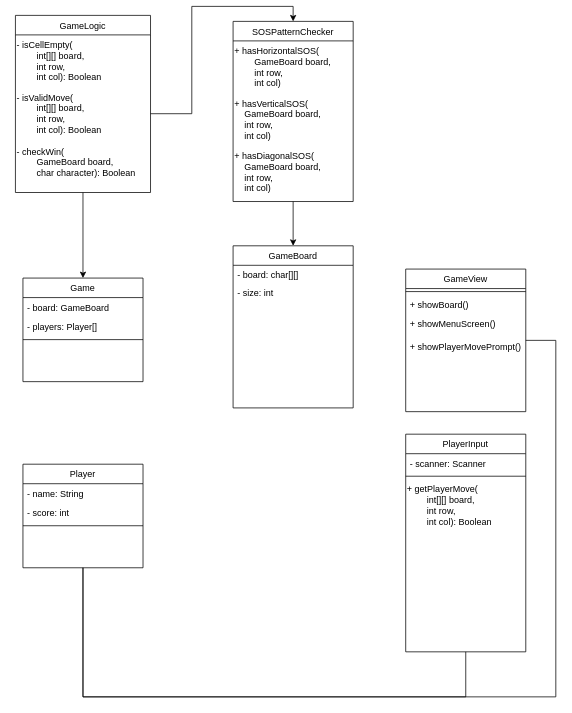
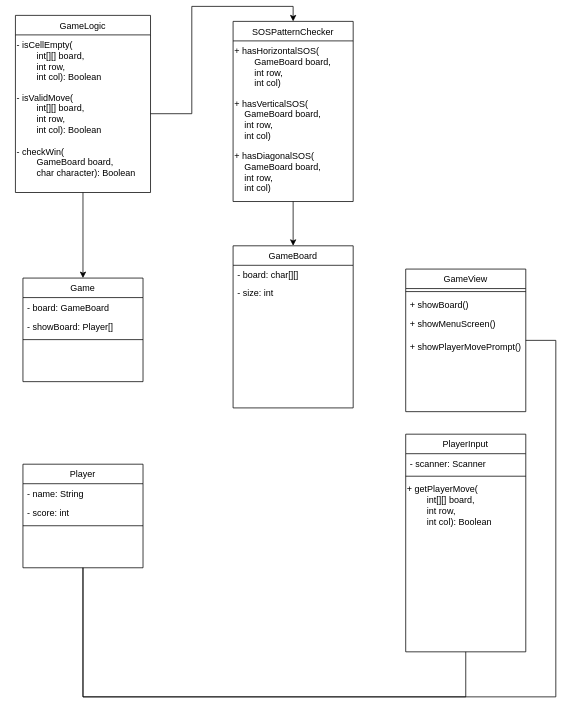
  <mxCell id="0" />
  <mxCell id="1" parent="0" />
  <mxCell id="2" value="GameBoard" style="swimlane;fontStyle=0;align=center;verticalAlign=top;childLayout=stackLayout;horizontal=1;startSize=26;horizontalStack=0;resizeParent=1;resizeLast=0;collapsible=1;marginBottom=0;rounded=0;shadow=0;strokeWidth=1;" parent="1" vertex="1"><mxGeometry x="310" y="327" width="160" height="216" as="geometry"><mxRectangle x="550" y="140" width="160" height="26" as="alternateBounds" /></mxGeometry></mxCell>
  <mxCell id="3" value="- board: char[][]" style="text;align=left;verticalAlign=top;spacingLeft=4;spacingRight=4;overflow=hidden;rotatable=0;points=[[0,0.5],[1,0.5]];portConstraint=eastwest;" parent="2" vertex="1"><mxGeometry y="26" width="160" height="24" as="geometry" /></mxCell>
  <mxCell id="4" value="- size: int" style="text;align=left;verticalAlign=top;spacingLeft=4;spacingRight=4;overflow=hidden;rotatable=0;points=[[0,0.5],[1,0.5]];portConstraint=eastwest;" parent="2" vertex="1"><mxGeometry y="50" width="160" height="44" as="geometry" /></mxCell>
  <mxCell id="5" style="edgeStyle=orthogonalEdgeStyle;rounded=0;orthogonalLoop=1;jettySize=auto;html=1;exitX=0.5;exitY=1;exitDx=0;exitDy=0;entryX=0.5;entryY=1;entryDx=0;entryDy=0;endArrow=none;endFill=0;" parent="1" source="6" target="25" edge="1"><mxGeometry relative="1" as="geometry"><Array as="points"><mxPoint x="110" y="928" /><mxPoint x="620" y="928" /></Array></mxGeometry></mxCell>
  <mxCell id="6" value="Player" style="swimlane;fontStyle=0;align=center;verticalAlign=top;childLayout=stackLayout;horizontal=1;startSize=26;horizontalStack=0;resizeParent=1;resizeLast=0;collapsible=1;marginBottom=0;rounded=0;shadow=0;strokeWidth=1;" parent="1" vertex="1"><mxGeometry x="30" y="618" width="160" height="138" as="geometry"><mxRectangle x="230" y="140" width="160" height="26" as="alternateBounds" /></mxGeometry></mxCell>
  <mxCell id="7" value="- name: String" style="text;align=left;verticalAlign=top;spacingLeft=4;spacingRight=4;overflow=hidden;rotatable=0;points=[[0,0.5],[1,0.5]];portConstraint=eastwest;" parent="6" vertex="1"><mxGeometry y="26" width="160" height="26" as="geometry" /></mxCell>
  <mxCell id="8" value="- score: int" style="text;align=left;verticalAlign=top;spacingLeft=4;spacingRight=4;overflow=hidden;rotatable=0;points=[[0,0.5],[1,0.5]];portConstraint=eastwest;rounded=0;shadow=0;html=0;" parent="6" vertex="1"><mxGeometry y="52" width="160" height="26" as="geometry" /></mxCell>
  <mxCell id="9" value="" style="line;html=1;strokeWidth=1;align=left;verticalAlign=middle;spacingTop=-1;spacingLeft=3;spacingRight=3;rotatable=0;labelPosition=right;points=[];portConstraint=eastwest;" parent="6" vertex="1"><mxGeometry y="78" width="160" height="8" as="geometry" /></mxCell>
  <mxCell id="10" style="edgeStyle=orthogonalEdgeStyle;rounded=0;orthogonalLoop=1;jettySize=auto;html=1;" edge="1" parent="1" source="11" target="2"><mxGeometry relative="1" as="geometry" /></mxCell>
  <mxCell id="11" value="SOSPatternChecker" style="swimlane;fontStyle=0;align=center;verticalAlign=top;childLayout=stackLayout;horizontal=1;startSize=26;horizontalStack=0;resizeParent=1;resizeLast=0;collapsible=1;marginBottom=0;rounded=0;shadow=0;strokeWidth=1;" parent="1" vertex="1"><mxGeometry x="310" y="28" width="160" height="240" as="geometry"><mxRectangle x="550" y="140" width="160" height="26" as="alternateBounds" /></mxGeometry></mxCell>
  <mxCell id="12" value="+ hasHorizontalSOS(&lt;br&gt;&lt;span style=&quot;white-space: pre;&quot;&gt;&#09;&lt;/span&gt;GameBoard board,&lt;br&gt;&lt;span style=&quot;white-space: pre;&quot;&gt;&#09;&lt;/span&gt;int row,&lt;br&gt;&lt;span style=&quot;white-space: pre;&quot;&gt;&#09;&lt;/span&gt;int col)" style="text;html=1;align=left;verticalAlign=middle;resizable=0;points=[];autosize=1;strokeColor=none;fillColor=none;" parent="11" vertex="1"><mxGeometry y="26" width="160" height="70" as="geometry" /></mxCell>
  <mxCell id="13" value="+ hasVerticalSOS(&lt;br&gt;&lt;span style=&quot;&quot;&gt;&lt;span style=&quot;white-space: pre;&quot;&gt;&amp;nbsp;&amp;nbsp;&amp;nbsp;&amp;nbsp;&lt;/span&gt;&lt;/span&gt;GameBoard board,&lt;br&gt;&lt;span style=&quot;&quot;&gt;&lt;span style=&quot;white-space: pre;&quot;&gt;&amp;nbsp;&amp;nbsp;&amp;nbsp;&amp;nbsp;&lt;/span&gt;&lt;/span&gt;int row,&lt;br&gt;&lt;span style=&quot;&quot;&gt;&lt;span style=&quot;white-space: pre;&quot;&gt;&amp;nbsp;&amp;nbsp;&amp;nbsp;&amp;nbsp;&lt;/span&gt;&lt;/span&gt;int col)" style="text;html=1;align=left;verticalAlign=middle;resizable=0;points=[];autosize=1;strokeColor=none;fillColor=none;" parent="11" vertex="1"><mxGeometry y="96" width="160" height="70" as="geometry" /></mxCell>
  <mxCell id="14" value="+ hasDiagonalSOS(&lt;br&gt;&lt;span style=&quot;&quot;&gt;&lt;span style=&quot;white-space: pre;&quot;&gt;&amp;nbsp;&amp;nbsp;&amp;nbsp;&amp;nbsp;&lt;/span&gt;&lt;/span&gt;GameBoard board,&lt;br&gt;&lt;span style=&quot;&quot;&gt;&lt;span style=&quot;white-space: pre;&quot;&gt;&amp;nbsp;&amp;nbsp;&amp;nbsp;&amp;nbsp;&lt;/span&gt;&lt;/span&gt;int row,&lt;br&gt;&lt;span style=&quot;&quot;&gt;&lt;span style=&quot;white-space: pre;&quot;&gt;&amp;nbsp;&amp;nbsp;&amp;nbsp;&amp;nbsp;&lt;/span&gt;&lt;/span&gt;int col)" style="text;html=1;align=left;verticalAlign=middle;resizable=0;points=[];autosize=1;strokeColor=none;fillColor=none;" parent="11" vertex="1"><mxGeometry y="166" width="160" height="70" as="geometry" /></mxCell>
  <mxCell id="15" value="Game" style="swimlane;fontStyle=0;align=center;verticalAlign=top;childLayout=stackLayout;horizontal=1;startSize=26;horizontalStack=0;resizeParent=1;resizeLast=0;collapsible=1;marginBottom=0;rounded=0;shadow=0;strokeWidth=1;" parent="1" vertex="1"><mxGeometry x="30" y="370" width="160" height="138" as="geometry"><mxRectangle x="230" y="140" width="160" height="26" as="alternateBounds" /></mxGeometry></mxCell>
  <mxCell id="16" value="- board: GameBoard" style="text;align=left;verticalAlign=top;spacingLeft=4;spacingRight=4;overflow=hidden;rotatable=0;points=[[0,0.5],[1,0.5]];portConstraint=eastwest;" parent="15" vertex="1"><mxGeometry y="26" width="160" height="26" as="geometry" /></mxCell>
- <mxCell id="17" value="- players: Player[]" style="text;align=left;verticalAlign=top;spacingLeft=4;spacingRight=4;overflow=hidden;rotatable=0;points=[[0,0.5],[1,0.5]];portConstraint=eastwest;rounded=0;shadow=0;html=0;" parent="15" vertex="1"><mxGeometry y="52" width="160" height="26" as="geometry" /></mxCell>
+ <mxCell id="17" value="- showBoard: Player[]" style="text;align=left;verticalAlign=top;spacingLeft=4;spacingRight=4;overflow=hidden;rotatable=0;points=[[0,0.5],[1,0.5]];portConstraint=eastwest;rounded=0;shadow=0;html=0;" parent="15" vertex="1"><mxGeometry y="52" width="160" height="26" as="geometry" /></mxCell>
  <mxCell id="18" value="" style="line;html=1;strokeWidth=1;align=left;verticalAlign=middle;spacingTop=-1;spacingLeft=3;spacingRight=3;rotatable=0;labelPosition=right;points=[];portConstraint=eastwest;" parent="15" vertex="1"><mxGeometry y="78" width="160" height="8" as="geometry" /></mxCell>
  <mxCell id="19" style="edgeStyle=orthogonalEdgeStyle;rounded=0;orthogonalLoop=1;jettySize=auto;html=1;entryX=0.5;entryY=1;entryDx=0;entryDy=0;endArrow=none;endFill=0;" parent="1" source="20" target="6" edge="1"><mxGeometry relative="1" as="geometry"><Array as="points"><mxPoint x="740" y="453" /><mxPoint x="740" y="928" /><mxPoint x="110" y="928" /></Array></mxGeometry></mxCell>
  <mxCell id="20" value="GameView" style="swimlane;fontStyle=0;align=center;verticalAlign=top;childLayout=stackLayout;horizontal=1;startSize=26;horizontalStack=0;resizeParent=1;resizeLast=0;collapsible=1;marginBottom=0;rounded=0;shadow=0;strokeWidth=1;" parent="1" vertex="1"><mxGeometry x="540" y="358" width="160" height="190" as="geometry"><mxRectangle x="550" y="140" width="160" height="26" as="alternateBounds" /></mxGeometry></mxCell>
  <mxCell id="21" value="" style="line;html=1;strokeWidth=1;align=left;verticalAlign=middle;spacingTop=-1;spacingLeft=3;spacingRight=3;rotatable=0;labelPosition=right;points=[];portConstraint=eastwest;" parent="20" vertex="1"><mxGeometry y="26" width="160" height="8" as="geometry" /></mxCell>
  <mxCell id="22" value="+ showBoard()" style="text;align=left;verticalAlign=top;spacingLeft=4;spacingRight=4;overflow=hidden;rotatable=0;points=[[0,0.5],[1,0.5]];portConstraint=eastwest;" parent="20" vertex="1"><mxGeometry y="34" width="160" height="26" as="geometry" /></mxCell>
  <mxCell id="23" value="+ showMenuScreen()" style="text;align=left;verticalAlign=top;spacingLeft=4;spacingRight=4;overflow=hidden;rotatable=0;points=[[0,0.5],[1,0.5]];portConstraint=eastwest;" parent="20" vertex="1"><mxGeometry y="60" width="160" height="30" as="geometry" /></mxCell>
  <mxCell id="24" value="+ showPlayerMovePrompt()" style="text;align=left;verticalAlign=top;spacingLeft=4;spacingRight=4;overflow=hidden;rotatable=0;points=[[0,0.5],[1,0.5]];portConstraint=eastwest;" parent="20" vertex="1"><mxGeometry y="90" width="160" height="44" as="geometry" /></mxCell>
  <mxCell id="25" value="PlayerInput" style="swimlane;fontStyle=0;align=center;verticalAlign=top;childLayout=stackLayout;horizontal=1;startSize=26;horizontalStack=0;resizeParent=1;resizeLast=0;collapsible=1;marginBottom=0;rounded=0;shadow=0;strokeWidth=1;" parent="1" vertex="1"><mxGeometry x="540" y="578" width="160" height="290" as="geometry"><mxRectangle x="230" y="140" width="160" height="26" as="alternateBounds" /></mxGeometry></mxCell>
  <mxCell id="26" value="- scanner: Scanner" style="text;align=left;verticalAlign=top;spacingLeft=4;spacingRight=4;overflow=hidden;rotatable=0;points=[[0,0.5],[1,0.5]];portConstraint=eastwest;" parent="25" vertex="1"><mxGeometry y="26" width="160" height="26" as="geometry" /></mxCell>
  <mxCell id="27" value="" style="line;html=1;strokeWidth=1;align=left;verticalAlign=middle;spacingTop=-1;spacingLeft=3;spacingRight=3;rotatable=0;labelPosition=right;points=[];portConstraint=eastwest;" parent="25" vertex="1"><mxGeometry y="52" width="160" height="8" as="geometry" /></mxCell>
  <mxCell id="28" value="+ getPlayerMove(&lt;br&gt;&lt;span style=&quot;white-space: pre;&quot;&gt;&#09;&lt;/span&gt;int[][] board, &lt;br&gt;&lt;span style=&quot;white-space: pre;&quot;&gt;&#09;&lt;/span&gt;int row, &lt;br&gt;&lt;span style=&quot;white-space: pre;&quot;&gt;&#09;&lt;/span&gt;int col): Boolean" style="text;html=1;align=left;verticalAlign=middle;resizable=0;points=[];autosize=1;strokeColor=none;fillColor=none;" parent="25" vertex="1"><mxGeometry y="60" width="160" height="70" as="geometry" /></mxCell>
  <mxCell id="29" style="edgeStyle=orthogonalEdgeStyle;rounded=0;orthogonalLoop=1;jettySize=auto;html=1;exitX=0.5;exitY=1;exitDx=0;exitDy=0;" edge="1" parent="1" source="30" target="15"><mxGeometry relative="1" as="geometry" /></mxCell>
  <mxCell id="30" value="GameLogic" style="swimlane;fontStyle=0;align=center;verticalAlign=top;childLayout=stackLayout;horizontal=1;startSize=26;horizontalStack=0;resizeParent=1;resizeLast=0;collapsible=1;marginBottom=0;rounded=0;shadow=0;strokeWidth=1;" vertex="1" parent="1"><mxGeometry x="20" y="20" width="180" height="236" as="geometry"><mxRectangle x="550" y="140" width="160" height="26" as="alternateBounds" /></mxGeometry></mxCell>
  <mxCell id="31" value="- isCellEmpty(&lt;br&gt;&lt;span style=&quot;white-space: pre;&quot;&gt;&#09;&lt;/span&gt;int[][] board, &lt;br&gt;&lt;span style=&quot;white-space: pre;&quot;&gt;&#09;&lt;/span&gt;int row, &lt;br&gt;&lt;span style=&quot;white-space: pre;&quot;&gt;&#09;&lt;/span&gt;int col): Boolean" style="text;html=1;align=left;verticalAlign=middle;resizable=0;points=[];autosize=1;strokeColor=none;fillColor=none;" parent="30" vertex="1"><mxGeometry y="26" width="180" height="70" as="geometry" /></mxCell>
  <mxCell id="32" value="- isValidMove(&lt;br&gt;&lt;span style=&quot;white-space: pre;&quot;&gt;&#09;&lt;/span&gt;int[][] board, &lt;br&gt;&lt;span style=&quot;white-space: pre;&quot;&gt;&#09;&lt;/span&gt;int row, &lt;br&gt;&lt;span style=&quot;white-space: pre;&quot;&gt;&#09;&lt;/span&gt;int col): Boolean" style="text;html=1;align=left;verticalAlign=middle;resizable=0;points=[];autosize=1;strokeColor=none;fillColor=none;" parent="30" vertex="1"><mxGeometry y="96" width="180" height="70" as="geometry" /></mxCell>
  <mxCell id="33" value="- checkWin(&lt;br&gt;&lt;span style=&quot;white-space: pre;&quot;&gt;&#09;&lt;/span&gt;GameBoard board,&lt;br&gt;&lt;span style=&quot;white-space: pre;&quot;&gt;&#09;&lt;/span&gt;char character): Boolean" style="text;html=1;align=left;verticalAlign=middle;resizable=0;points=[];autosize=1;strokeColor=none;fillColor=none;" vertex="1" parent="30"><mxGeometry y="166" width="180" height="60" as="geometry" /></mxCell>
  <mxCell id="34" style="edgeStyle=orthogonalEdgeStyle;rounded=0;orthogonalLoop=1;jettySize=auto;html=1;entryX=0.5;entryY=0;entryDx=0;entryDy=0;" edge="1" parent="1" source="32" target="11"><mxGeometry relative="1" as="geometry" /></mxCell>
